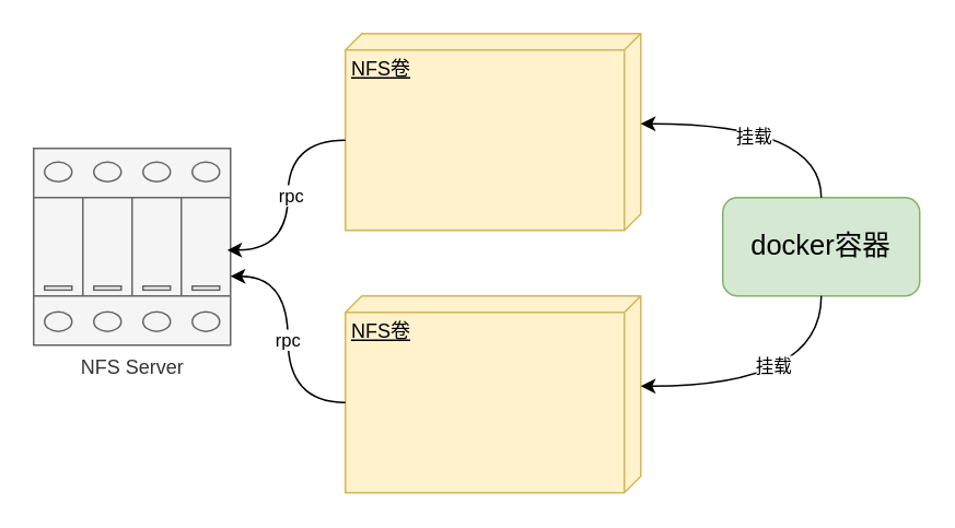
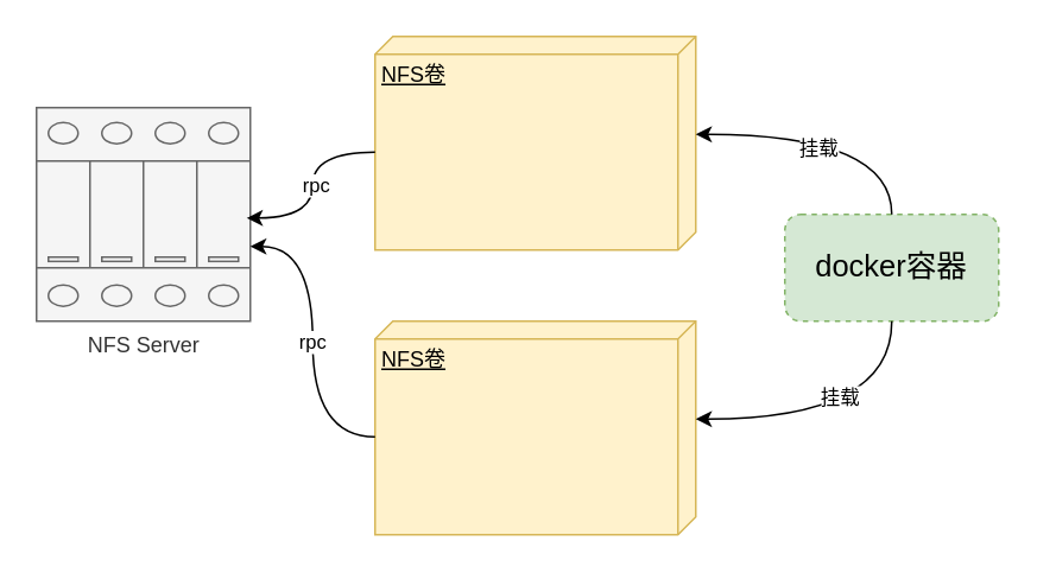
  <mxCell id="0" />
  <mxCell id="1" parent="0" />
- <mxCell id="2" value="NFS Server" style="verticalLabelPosition=bottom;dashed=0;shadow=0;html=1;align=center;verticalAlign=top;shape=mxgraph.cabinets.surge_protection_4p;fillColor=#f5f5f5;strokeColor=#666666;fontColor=#333333;" vertex="1" parent="1"><mxGeometry x="20" y="90" width="120" height="120" as="geometry" /></mxCell>
+ <mxCell id="2" value="NFS Server" style="verticalLabelPosition=bottom;dashed=0;shadow=0;html=1;align=center;verticalAlign=top;shape=mxgraph.cabinets.surge_protection_4p;fillColor=#f5f5f5;strokeColor=#666666;fontColor=#333333;" vertex="1" parent="1"><mxGeometry x="20" y="60" width="120" height="120" as="geometry" /></mxCell>
  <mxCell id="3" value="NFS卷" style="verticalAlign=top;align=left;spacingTop=8;spacingLeft=2;spacingRight=12;shape=cube;size=10;direction=south;fontStyle=4;html=1;whiteSpace=wrap;fillColor=#fff2cc;strokeColor=#d6b656;" vertex="1" parent="1"><mxGeometry x="210" y="20" width="180" height="120" as="geometry" /></mxCell>
  <mxCell id="4" value="NFS卷" style="verticalAlign=top;align=left;spacingTop=8;spacingLeft=2;spacingRight=12;shape=cube;size=10;direction=south;fontStyle=4;html=1;whiteSpace=wrap;fillColor=#fff2cc;strokeColor=#d6b656;" vertex="1" parent="1"><mxGeometry x="210" y="180" width="180" height="120" as="geometry" /></mxCell>
- <mxCell id="5" value="&lt;font style=&quot;font-size: 17px;&quot;&gt;docker容器&lt;/font&gt;" style="rounded=1;whiteSpace=wrap;html=1;fillColor=#d5e8d4;strokeColor=#82b366;" vertex="1" parent="1"><mxGeometry x="440" y="120" width="120" height="60" as="geometry" /></mxCell>
+ <mxCell id="5" value="&lt;font style=&quot;font-size: 17px;&quot;&gt;docker容器&lt;/font&gt;" style="rounded=1;whiteSpace=wrap;html=1;fillColor=#d5e8d4;strokeColor=#82b366;dashed=1;" vertex="1" parent="1"><mxGeometry x="440" y="120" width="120" height="60" as="geometry" /></mxCell>
  <mxCell id="6" style="edgeStyle=orthogonalEdgeStyle;rounded=0;orthogonalLoop=1;jettySize=auto;html=1;exitX=0.5;exitY=0;exitDx=0;exitDy=0;entryX=0;entryY=0;entryDx=55;entryDy=0;entryPerimeter=0;curved=1;" edge="1" parent="1" source="5" target="3"><mxGeometry relative="1" as="geometry" /></mxCell>
  <mxCell id="7" value="挂载" style="edgeLabel;html=1;align=center;verticalAlign=middle;resizable=0;points=[];" vertex="1" connectable="0" parent="6"><mxGeometry x="0.123" y="7" relative="1" as="geometry"><mxPoint as="offset" /></mxGeometry></mxCell>
  <mxCell id="8" style="edgeStyle=orthogonalEdgeStyle;rounded=0;orthogonalLoop=1;jettySize=auto;html=1;exitX=0.5;exitY=1;exitDx=0;exitDy=0;entryX=0;entryY=0;entryDx=55;entryDy=0;entryPerimeter=0;curved=1;" edge="1" parent="1" source="5" target="4"><mxGeometry relative="1" as="geometry" /></mxCell>
  <mxCell id="9" value="挂载" style="edgeLabel;html=1;align=center;verticalAlign=middle;resizable=0;points=[];" vertex="1" connectable="0" parent="8"><mxGeometry x="0.03" y="-13" relative="1" as="geometry"><mxPoint as="offset" /></mxGeometry></mxCell>
  <mxCell id="10" style="edgeStyle=orthogonalEdgeStyle;rounded=0;orthogonalLoop=1;jettySize=auto;html=1;exitX=0;exitY=0;exitDx=65;exitDy=180;exitPerimeter=0;entryX=0.983;entryY=0.517;entryDx=0;entryDy=0;entryPerimeter=0;curved=1;" edge="1" parent="1" source="3" target="2"><mxGeometry relative="1" as="geometry" /></mxCell>
  <mxCell id="11" value="rpc" style="edgeLabel;html=1;align=center;verticalAlign=middle;resizable=0;points=[];" vertex="1" connectable="0" parent="10"><mxGeometry x="-0.022" y="1" relative="1" as="geometry"><mxPoint as="offset" /></mxGeometry></mxCell>
  <mxCell id="12" style="edgeStyle=orthogonalEdgeStyle;rounded=0;orthogonalLoop=1;jettySize=auto;html=1;exitX=0;exitY=0;exitDx=65;exitDy=180;exitPerimeter=0;entryX=1;entryY=0.65;entryDx=0;entryDy=0;entryPerimeter=0;curved=1;" edge="1" parent="1" source="4" target="2"><mxGeometry relative="1" as="geometry" /></mxCell>
  <mxCell id="13" value="rpc" style="edgeLabel;html=1;align=center;verticalAlign=middle;resizable=0;points=[];" vertex="1" connectable="0" parent="12"><mxGeometry x="0.007" y="1" relative="1" as="geometry"><mxPoint as="offset" /></mxGeometry></mxCell>
